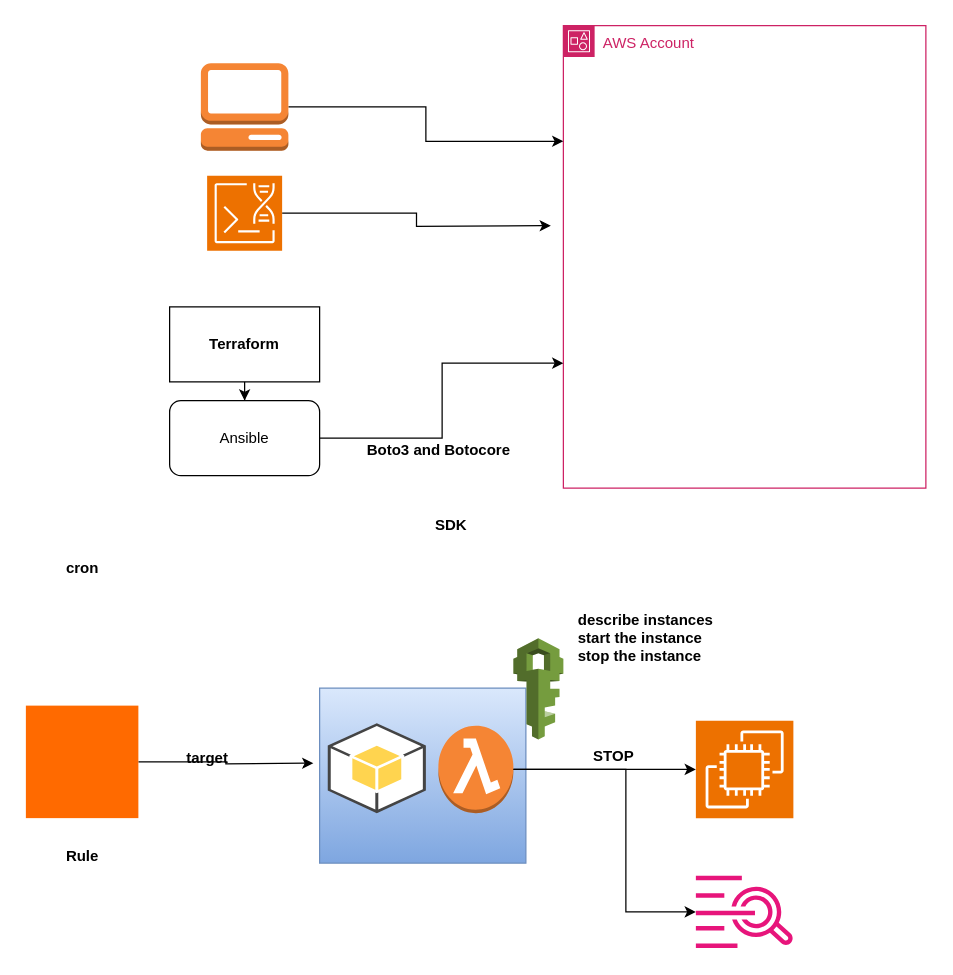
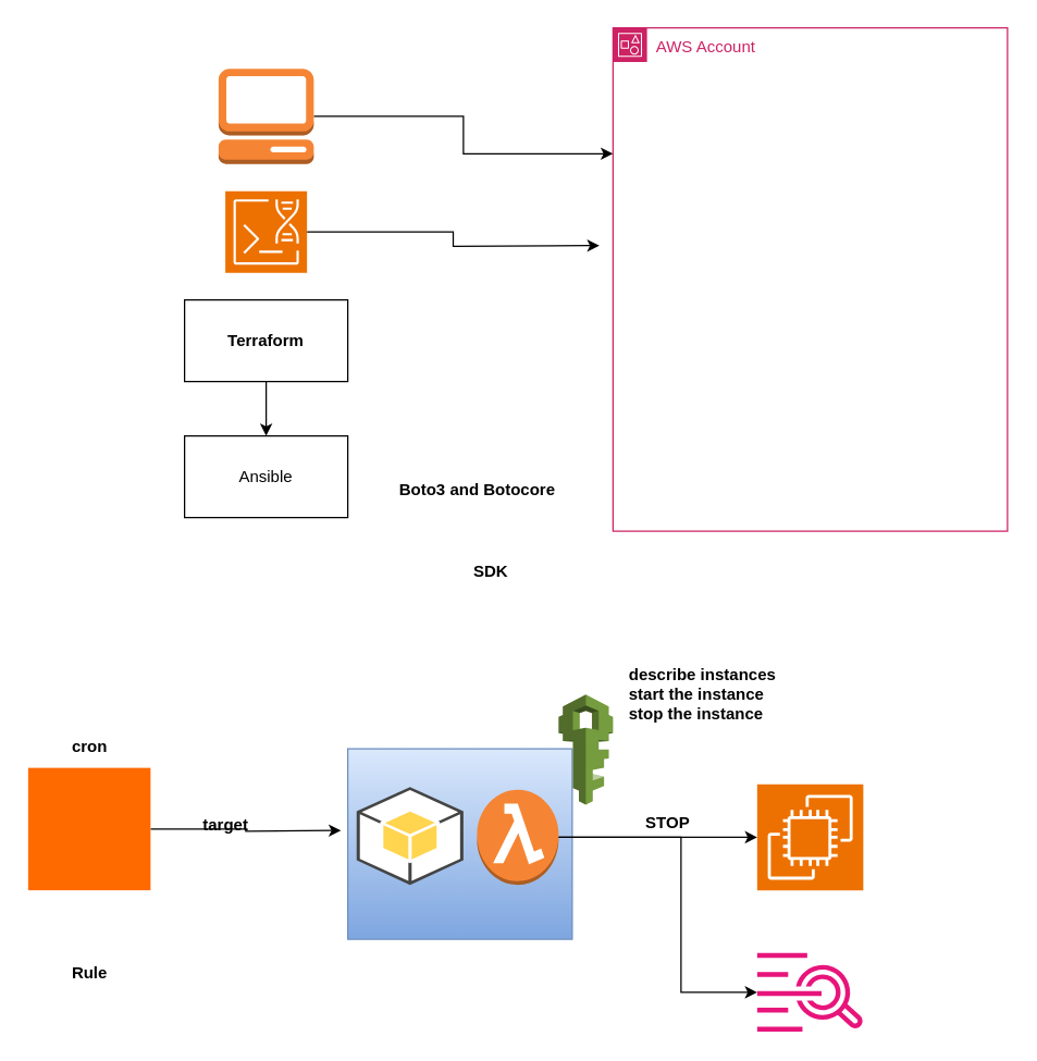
  <mxCell id="0" />
  <mxCell id="1" parent="0" />
  <mxCell id="2" value="AWS Account" style="points=[[0,0],[0.25,0],[0.5,0],[0.75,0],[1,0],[1,0.25],[1,0.5],[1,0.75],[1,1],[0.75,1],[0.5,1],[0.25,1],[0,1],[0,0.75],[0,0.5],[0,0.25]];outlineConnect=0;gradientColor=none;html=1;whiteSpace=wrap;fontSize=12;fontStyle=0;container=1;pointerEvents=0;collapsible=0;recursiveResize=0;shape=mxgraph.aws4.group;grIcon=mxgraph.aws4.group_account;strokeColor=#CD2264;fillColor=none;verticalAlign=top;align=left;spacingLeft=30;fontColor=#CD2264;dashed=0;" vertex="1" parent="1"><mxGeometry x="450" y="20" width="290" height="370" as="geometry" /></mxCell>
  <mxCell id="3" style="edgeStyle=orthogonalEdgeStyle;rounded=0;orthogonalLoop=1;jettySize=auto;html=1;entryX=0;entryY=0.25;entryDx=0;entryDy=0;" edge="1" parent="1" source="4" target="2"><mxGeometry relative="1" as="geometry" /></mxCell>
  <mxCell id="4" value="" style="outlineConnect=0;dashed=0;verticalLabelPosition=bottom;verticalAlign=top;align=center;html=1;shape=mxgraph.aws3.management_console;fillColor=#F58534;gradientColor=none;" vertex="1" parent="1"><mxGeometry x="160" y="50" width="70" height="70" as="geometry" /></mxCell>
  <mxCell id="5" style="edgeStyle=orthogonalEdgeStyle;rounded=0;orthogonalLoop=1;jettySize=auto;html=1;" edge="1" parent="1" source="6"><mxGeometry relative="1" as="geometry"><mxPoint x="440" y="180" as="targetPoint" /></mxGeometry></mxCell>
  <mxCell id="6" value="" style="sketch=0;points=[[0,0,0],[0.25,0,0],[0.5,0,0],[0.75,0,0],[1,0,0],[0,1,0],[0.25,1,0],[0.5,1,0],[0.75,1,0],[1,1,0],[0,0.25,0],[0,0.5,0],[0,0.75,0],[1,0.25,0],[1,0.5,0],[1,0.75,0]];outlineConnect=0;fontColor=#232F3E;fillColor=#ED7100;strokeColor=#ffffff;dashed=0;verticalLabelPosition=bottom;verticalAlign=top;align=center;html=1;fontSize=12;fontStyle=0;aspect=fixed;shape=mxgraph.aws4.resourceIcon;resIcon=mxgraph.aws4.genomics_cli;" vertex="1" parent="1"><mxGeometry x="165" y="140" width="60" height="60" as="geometry" /></mxCell>
  <mxCell id="7" style="edgeStyle=orthogonalEdgeStyle;rounded=0;orthogonalLoop=1;jettySize=auto;html=1;" edge="1" parent="1" source="8" target="10"><mxGeometry relative="1" as="geometry" /></mxCell>
- <mxCell id="8" value="&lt;b&gt;Terraform&lt;/b&gt;" style="rounded=0;whiteSpace=wrap;html=1;" vertex="1" parent="1"><mxGeometry x="135" y="245" width="120" height="60" as="geometry" /></mxCell>
- <mxCell id="9" style="edgeStyle=orthogonalEdgeStyle;rounded=0;orthogonalLoop=1;jettySize=auto;html=1;" edge="1" parent="1" source="10" target="2"><mxGeometry relative="1" as="geometry"><Array as="points"><mxPoint x="353" y="350" /><mxPoint x="353" y="290" /></Array></mxGeometry></mxCell>
- <mxCell id="10" value="Ansible" style="whiteSpace=wrap;html=1;rounded=1;" vertex="1" parent="1"><mxGeometry x="135" y="320" width="120" height="60" as="geometry" /></mxCell>
+ <mxCell id="8" value="&lt;b&gt;Terraform&lt;/b&gt;" style="rounded=0;whiteSpace=wrap;html=1;" vertex="1" parent="1"><mxGeometry x="135" y="220" width="120" height="60" as="geometry" /></mxCell>
+ <mxCell id="10" value="Ansible" style="rounded=0;whiteSpace=wrap;html=1;" vertex="1" parent="1"><mxGeometry x="135" y="320" width="120" height="60" as="geometry" /></mxCell>
  <mxCell id="11" value="&lt;b&gt;Boto3 and Botocore&lt;/b&gt;" style="text;html=1;align=center;verticalAlign=middle;resizable=0;points=[];autosize=1;strokeColor=none;fillColor=none;" vertex="1" parent="1"><mxGeometry x="280" y="345" width="140" height="30" as="geometry" /></mxCell>
  <mxCell id="12" value="&lt;b&gt;SDK&lt;/b&gt;" style="text;html=1;align=center;verticalAlign=middle;resizable=0;points=[];autosize=1;strokeColor=none;fillColor=none;" vertex="1" parent="1"><mxGeometry x="335" y="405" width="50" height="30" as="geometry" /></mxCell>
  <mxCell id="13" value="" style="rounded=0;whiteSpace=wrap;html=1;fillColor=#dae8fc;gradientColor=#7ea6e0;strokeColor=#6c8ebf;" vertex="1" parent="1"><mxGeometry x="255" y="550" width="165" height="140" as="geometry" /></mxCell>
  <mxCell id="14" value="" style="outlineConnect=0;dashed=0;verticalLabelPosition=bottom;verticalAlign=top;align=center;html=1;shape=mxgraph.aws3.android;fillColor=#FFD44F;gradientColor=none;" vertex="1" parent="1"><mxGeometry x="261.5" y="578" width="78.5" height="72" as="geometry" /></mxCell>
  <mxCell id="15" style="edgeStyle=orthogonalEdgeStyle;rounded=0;orthogonalLoop=1;jettySize=auto;html=1;" edge="1" parent="1" source="16" target="22"><mxGeometry relative="1" as="geometry"><Array as="points"><mxPoint x="500" y="615" /><mxPoint x="500" y="729" /></Array></mxGeometry></mxCell>
  <mxCell id="16" value="" style="outlineConnect=0;dashed=0;verticalLabelPosition=bottom;verticalAlign=top;align=center;html=1;shape=mxgraph.aws3.lambda_function;fillColor=#F58534;gradientColor=none;" vertex="1" parent="1"><mxGeometry x="350" y="580" width="60" height="70" as="geometry" /></mxCell>
  <mxCell id="17" value="" style="sketch=0;points=[[0,0,0],[0.25,0,0],[0.5,0,0],[0.75,0,0],[1,0,0],[0,1,0],[0.25,1,0],[0.5,1,0],[0.75,1,0],[1,1,0],[0,0.25,0],[0,0.5,0],[0,0.75,0],[1,0.25,0],[1,0.5,0],[1,0.75,0]];outlineConnect=0;fontColor=#232F3E;fillColor=#ED7100;strokeColor=#ffffff;dashed=0;verticalLabelPosition=bottom;verticalAlign=top;align=center;html=1;fontSize=12;fontStyle=0;aspect=fixed;shape=mxgraph.aws4.resourceIcon;resIcon=mxgraph.aws4.ec2;" vertex="1" parent="1"><mxGeometry x="556" y="576" width="78" height="78" as="geometry" /></mxCell>
  <mxCell id="18" style="edgeStyle=orthogonalEdgeStyle;rounded=0;orthogonalLoop=1;jettySize=auto;html=1;entryX=0;entryY=0.5;entryDx=0;entryDy=0;entryPerimeter=0;" edge="1" parent="1" source="16" target="17"><mxGeometry relative="1" as="geometry" /></mxCell>
  <mxCell id="19" value="&lt;b&gt;STOP&lt;/b&gt;" style="text;html=1;align=center;verticalAlign=middle;resizable=0;points=[];autosize=1;strokeColor=none;fillColor=none;" vertex="1" parent="1"><mxGeometry x="460" y="590" width="60" height="30" as="geometry" /></mxCell>
  <mxCell id="20" value="" style="outlineConnect=0;dashed=0;verticalLabelPosition=bottom;verticalAlign=top;align=center;html=1;shape=mxgraph.aws3.iam;fillColor=#759C3E;gradientColor=none;" vertex="1" parent="1"><mxGeometry x="410" y="510" width="40" height="81" as="geometry" /></mxCell>
  <mxCell id="21" value="&lt;b&gt;describe instances&lt;/b&gt;&lt;div&gt;&lt;b&gt;start the instance&lt;/b&gt;&lt;/div&gt;&lt;div&gt;&lt;b&gt;stop the instance&lt;/b&gt;&lt;/div&gt;" style="text;html=1;align=left;verticalAlign=middle;resizable=0;points=[];autosize=1;strokeColor=none;fillColor=none;" vertex="1" parent="1"><mxGeometry x="460" y="480" width="130" height="60" as="geometry" /></mxCell>
  <mxCell id="22" value="" style="sketch=0;outlineConnect=0;fontColor=#232F3E;gradientColor=none;fillColor=#E7157B;strokeColor=none;dashed=0;verticalLabelPosition=bottom;verticalAlign=top;align=center;html=1;fontSize=12;fontStyle=0;aspect=fixed;pointerEvents=1;shape=mxgraph.aws4.cloudwatch_logs;" vertex="1" parent="1"><mxGeometry x="556" y="700" width="78" height="58" as="geometry" /></mxCell>
  <mxCell id="23" style="edgeStyle=orthogonalEdgeStyle;rounded=0;orthogonalLoop=1;jettySize=auto;html=1;" edge="1" parent="1" source="24"><mxGeometry relative="1" as="geometry"><mxPoint x="250" y="610" as="targetPoint" /></mxGeometry></mxCell>
  <mxCell id="24" value="" style="points=[];aspect=fixed;html=1;align=center;shadow=0;dashed=0;fillColor=#FF6A00;strokeColor=none;shape=mxgraph.alibaba_cloud.eventbridge;" vertex="1" parent="1"><mxGeometry x="20" y="564" width="90" height="90" as="geometry" /></mxCell>
- <mxCell id="25" value="&lt;b&gt;Rule&lt;/b&gt;" style="text;html=1;align=center;verticalAlign=middle;resizable=0;points=[];autosize=1;strokeColor=none;fillColor=none;" vertex="1" parent="1"><mxGeometry x="40" y="670" width="50" height="30" as="geometry" /></mxCell>
+ <mxCell id="25" value="&lt;b&gt;Rule&lt;/b&gt;" style="text;html=1;align=center;verticalAlign=middle;resizable=0;points=[];autosize=1;strokeColor=none;fillColor=none;" vertex="1" parent="1"><mxGeometry x="40" y="700" width="50" height="30" as="geometry" /></mxCell>
  <mxCell id="26" value="&lt;b&gt;target&lt;/b&gt;" style="text;html=1;align=center;verticalAlign=middle;resizable=0;points=[];autosize=1;strokeColor=none;fillColor=none;" vertex="1" parent="1"><mxGeometry x="135" y="591" width="60" height="30" as="geometry" /></mxCell>
- <mxCell id="27" value="&lt;b&gt;cron&lt;/b&gt;" style="text;html=1;align=center;verticalAlign=middle;resizable=0;points=[];autosize=1;strokeColor=none;fillColor=none;" vertex="1" parent="1"><mxGeometry x="40" y="439" width="50" height="30" as="geometry" /></mxCell>
+ <mxCell id="27" value="&lt;b&gt;cron&lt;/b&gt;" style="text;html=1;align=center;verticalAlign=middle;resizable=0;points=[];autosize=1;strokeColor=none;fillColor=none;" vertex="1" parent="1"><mxGeometry x="40" y="534" width="50" height="30" as="geometry" /></mxCell>
